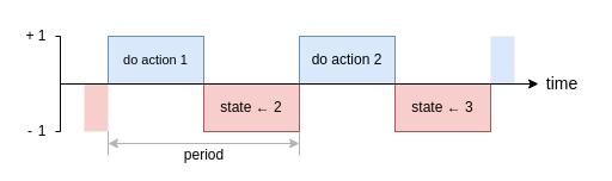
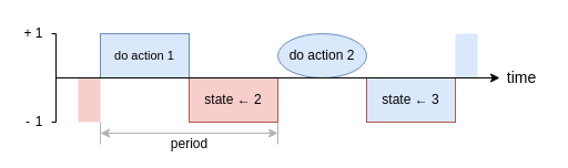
  <mxCell id="0" />
  <mxCell id="1" parent="0" />
  <mxCell id="2" value="do action 1" style="rounded=0;whiteSpace=wrap;html=1;fontSize=11;fillColor=#dae8fc;strokeColor=#6c8ebf;" parent="1" vertex="1"><mxGeometry x="90" y="30" width="80" height="40" as="geometry" /></mxCell>
  <mxCell id="3" value="state ← 2" style="rounded=0;whiteSpace=wrap;html=1;fontSize=12;fillColor=#f8cecc;strokeColor=#b85450;" parent="1" vertex="1"><mxGeometry x="170" y="70" width="80" height="40" as="geometry" /></mxCell>
- <mxCell id="4" value="do action 2" style="rounded=0;whiteSpace=wrap;html=1;fontSize=12;fillColor=#dae8fc;strokeColor=#6c8ebf;" parent="1" vertex="1"><mxGeometry x="250" y="30" width="80" height="40" as="geometry" /></mxCell>
- <mxCell id="5" value="state ← 3" style="rounded=0;whiteSpace=wrap;html=1;fontSize=12;fillColor=#f8cecc;strokeColor=#b85450;" parent="1" vertex="1"><mxGeometry x="330" y="70" width="80" height="40" as="geometry" /></mxCell>
+ <mxCell id="4" value="do action 2" style="ellipse;whiteSpace=wrap;html=1;fontSize=12;fillColor=#dae8fc;strokeColor=#6c8ebf;" parent="1" vertex="1"><mxGeometry x="250" y="30" width="80" height="40" as="geometry" /></mxCell>
+ <mxCell id="5" value="state ← 3" style="rounded=0;whiteSpace=wrap;html=1;fontSize=12;fillColor=#dae8fc;strokeColor=#b85450;" parent="1" vertex="1"><mxGeometry x="330" y="70" width="80" height="40" as="geometry" /></mxCell>
  <mxCell id="6" value="" style="rounded=0;whiteSpace=wrap;html=1;fontSize=18;fillColor=#dae8fc;strokeColor=none;" parent="1" vertex="1"><mxGeometry x="410" y="30" width="20" height="40" as="geometry" /></mxCell>
  <mxCell id="7" value="" style="rounded=0;whiteSpace=wrap;html=1;fontSize=18;fillColor=#f8cecc;strokeColor=none;" parent="1" vertex="1"><mxGeometry x="70" y="70" width="20" height="40" as="geometry" /></mxCell>
  <mxCell id="8" value="" style="endArrow=classic;html=1;fontSize=18;" parent="1" edge="1"><mxGeometry width="50" height="50" relative="1" as="geometry"><mxPoint x="50" y="70" as="sourcePoint" /><mxPoint x="450" y="70" as="targetPoint" /></mxGeometry></mxCell>
  <mxCell id="9" value="" style="endArrow=none;html=1;fontSize=18;" parent="1" edge="1"><mxGeometry width="50" height="50" relative="1" as="geometry"><mxPoint x="50" y="110" as="sourcePoint" /><mxPoint x="50" y="30" as="targetPoint" /></mxGeometry></mxCell>
  <mxCell id="10" value="" style="endArrow=none;html=1;fontSize=18;" parent="1" edge="1"><mxGeometry width="50" height="50" relative="1" as="geometry"><mxPoint x="46" y="30" as="sourcePoint" /><mxPoint x="50" y="30" as="targetPoint" /></mxGeometry></mxCell>
  <mxCell id="11" value="" style="endArrow=none;html=1;fontSize=18;" parent="1" edge="1"><mxGeometry width="50" height="50" relative="1" as="geometry"><mxPoint x="46" y="110" as="sourcePoint" /><mxPoint x="50" y="110" as="targetPoint" /></mxGeometry></mxCell>
  <mxCell id="12" value="1" style="text;html=1;strokeColor=none;fillColor=none;align=center;verticalAlign=middle;whiteSpace=wrap;rounded=0;fontSize=12;" parent="1" vertex="1"><mxGeometry x="30" y="20" width="10" height="20" as="geometry" /></mxCell>
  <mxCell id="13" value="1" style="text;html=1;strokeColor=none;fillColor=none;align=center;verticalAlign=middle;whiteSpace=wrap;rounded=0;fontSize=12;" parent="1" vertex="1"><mxGeometry x="30" y="100" width="10" height="20" as="geometry" /></mxCell>
  <mxCell id="14" value="+" style="text;html=1;strokeColor=none;fillColor=none;align=center;verticalAlign=middle;whiteSpace=wrap;rounded=0;fontSize=12;" parent="1" vertex="1"><mxGeometry x="20" y="20" width="10" height="20" as="geometry" /></mxCell>
  <mxCell id="15" value="-" style="text;html=1;strokeColor=none;fillColor=none;align=center;verticalAlign=middle;whiteSpace=wrap;rounded=0;fontSize=12;" parent="1" vertex="1"><mxGeometry x="20" y="100" width="10" height="20" as="geometry" /></mxCell>
  <mxCell id="16" value="time" style="text;html=1;strokeColor=none;fillColor=none;align=center;verticalAlign=middle;whiteSpace=wrap;rounded=0;fontSize=14;" parent="1" vertex="1"><mxGeometry x="450" y="60" width="40" height="20" as="geometry" /></mxCell>
  <mxCell id="17" value="period" style="endArrow=classic;startArrow=classic;html=1;fontSize=12;fontColor=#000000;strokeWidth=1;fillColor=#f5f5f5;strokeColor=#B3B3B3;" edge="1" parent="1"><mxGeometry y="-10" width="50" height="50" relative="1" as="geometry"><mxPoint x="90" y="120" as="sourcePoint" /><mxPoint x="250" y="120" as="targetPoint" /><mxPoint as="offset" /></mxGeometry></mxCell>
  <mxCell id="18" value="" style="endArrow=none;html=1;fontSize=12;fontColor=#000000;strokeWidth=1;fillColor=#f5f5f5;strokeColor=#B3B3B3;" edge="1" parent="1"><mxGeometry width="50" height="50" relative="1" as="geometry"><mxPoint x="90" y="130" as="sourcePoint" /><mxPoint x="90" y="110" as="targetPoint" /></mxGeometry></mxCell>
  <mxCell id="19" value="" style="endArrow=none;html=1;fontSize=12;fontColor=#000000;strokeWidth=1;fillColor=#f5f5f5;strokeColor=#B3B3B3;" edge="1" parent="1"><mxGeometry width="50" height="50" relative="1" as="geometry"><mxPoint x="250" y="130" as="sourcePoint" /><mxPoint x="250" y="110" as="targetPoint" /></mxGeometry></mxCell>
